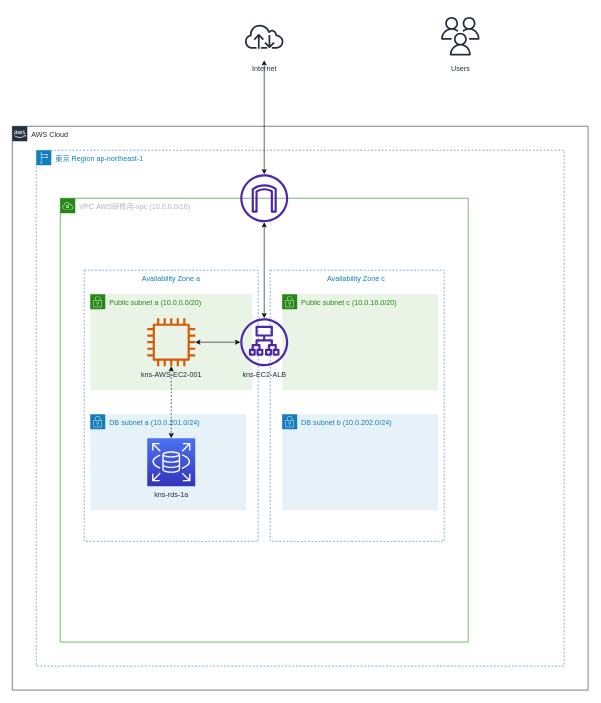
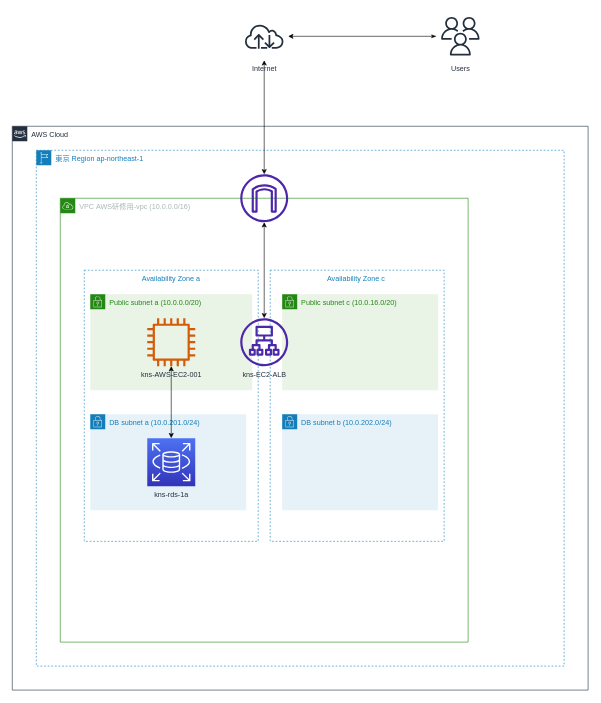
  <mxCell id="0" />
  <mxCell id="1" value="名称未設定レイヤ" style="" parent="0" />
  <mxCell id="2" value="AWS Cloud" style="points=[[0,0],[0.25,0],[0.5,0],[0.75,0],[1,0],[1,0.25],[1,0.5],[1,0.75],[1,1],[0.75,1],[0.5,1],[0.25,1],[0,1],[0,0.75],[0,0.5],[0,0.25]];outlineConnect=0;gradientColor=none;html=1;whiteSpace=wrap;fontSize=12;fontStyle=0;container=1;pointerEvents=0;collapsible=0;recursiveResize=0;shape=mxgraph.aws4.group;grIcon=mxgraph.aws4.group_aws_cloud_alt;strokeColor=#232F3E;fillColor=none;verticalAlign=top;align=left;spacingLeft=30;fontColor=#232F3E;dashed=0;" parent="1" vertex="1"><mxGeometry x="20" y="210" width="960" height="940" as="geometry" /></mxCell>
  <mxCell id="3" value="東京 Region ap-northeast-1" style="points=[[0,0],[0.25,0],[0.5,0],[0.75,0],[1,0],[1,0.25],[1,0.5],[1,0.75],[1,1],[0.75,1],[0.5,1],[0.25,1],[0,1],[0,0.75],[0,0.5],[0,0.25]];outlineConnect=0;gradientColor=none;html=1;whiteSpace=wrap;fontSize=12;fontStyle=0;container=1;pointerEvents=0;collapsible=0;recursiveResize=0;shape=mxgraph.aws4.group;grIcon=mxgraph.aws4.group_region;strokeColor=#147EBA;fillColor=none;verticalAlign=top;align=left;spacingLeft=30;fontColor=#147EBA;dashed=1;" parent="2" vertex="1"><mxGeometry x="40" y="40" width="880" height="860" as="geometry" /></mxCell>
  <mxCell id="4" value="Availability Zone a" style="fillColor=none;strokeColor=#147EBA;dashed=1;verticalAlign=top;fontStyle=0;fontColor=#147EBA;whiteSpace=wrap;html=1;" parent="3" vertex="1"><mxGeometry x="80" y="200" width="290" height="452" as="geometry" /></mxCell>
  <mxCell id="5" value="VPC&amp;nbsp;AWS研修用-vpc (10.0.0.0/16)" style="points=[[0,0],[0.25,0],[0.5,0],[0.75,0],[1,0],[1,0.25],[1,0.5],[1,0.75],[1,1],[0.75,1],[0.5,1],[0.25,1],[0,1],[0,0.75],[0,0.5],[0,0.25]];outlineConnect=0;gradientColor=none;html=1;whiteSpace=wrap;fontSize=12;fontStyle=0;container=0;pointerEvents=0;collapsible=0;recursiveResize=0;shape=mxgraph.aws4.group;grIcon=mxgraph.aws4.group_vpc;strokeColor=#248814;fillColor=none;verticalAlign=top;align=left;spacingLeft=30;fontColor=#AAB7B8;dashed=0;" parent="3" vertex="1"><mxGeometry x="40" y="80" width="680" height="740" as="geometry" /></mxCell>
  <mxCell id="6" style="edgeStyle=orthogonalEdgeStyle;rounded=0;orthogonalLoop=1;jettySize=auto;html=1;startArrow=classic;startFill=1;" parent="3" source="7" target="17" edge="1"><mxGeometry relative="1" as="geometry" /></mxCell>
  <mxCell id="7" value="" style="sketch=0;outlineConnect=0;fontColor=#232F3E;gradientColor=none;fillColor=#4D27AA;strokeColor=none;dashed=0;verticalLabelPosition=bottom;verticalAlign=top;align=center;html=1;fontSize=12;fontStyle=0;aspect=fixed;pointerEvents=1;shape=mxgraph.aws4.internet_gateway;" parent="3" vertex="1"><mxGeometry x="340" y="40" width="80" height="80" as="geometry" /></mxCell>
  <mxCell id="8" value="Availability Zone c&amp;nbsp;" style="fillColor=none;strokeColor=#147EBA;dashed=1;verticalAlign=top;fontStyle=0;fontColor=#147EBA;whiteSpace=wrap;html=1;" parent="3" vertex="1"><mxGeometry x="390" y="200" width="290" height="452" as="geometry" /></mxCell>
  <mxCell id="9" value="DB subnet a (10.0.201.0/24)" style="points=[[0,0],[0.25,0],[0.5,0],[0.75,0],[1,0],[1,0.25],[1,0.5],[1,0.75],[1,1],[0.75,1],[0.5,1],[0.25,1],[0,1],[0,0.75],[0,0.5],[0,0.25]];outlineConnect=0;gradientColor=none;html=1;whiteSpace=wrap;fontSize=12;fontStyle=0;container=1;pointerEvents=0;collapsible=0;recursiveResize=0;shape=mxgraph.aws4.group;grIcon=mxgraph.aws4.group_security_group;grStroke=0;strokeColor=#147EBA;fillColor=#E6F2F8;verticalAlign=top;align=left;spacingLeft=30;fontColor=#147EBA;dashed=0;" parent="3" vertex="1"><mxGeometry x="90" y="440" width="260" height="160" as="geometry" /></mxCell>
  <mxCell id="10" value="kns-rds-1a" style="sketch=0;points=[[0,0,0],[0.25,0,0],[0.5,0,0],[0.75,0,0],[1,0,0],[0,1,0],[0.25,1,0],[0.5,1,0],[0.75,1,0],[1,1,0],[0,0.25,0],[0,0.5,0],[0,0.75,0],[1,0.25,0],[1,0.5,0],[1,0.75,0]];outlineConnect=0;fontColor=#232F3E;gradientColor=#4D72F3;gradientDirection=north;fillColor=#3334B9;strokeColor=#ffffff;dashed=0;verticalLabelPosition=bottom;verticalAlign=top;align=center;html=1;fontSize=12;fontStyle=0;aspect=fixed;shape=mxgraph.aws4.resourceIcon;resIcon=mxgraph.aws4.rds;" parent="9" vertex="1"><mxGeometry x="95" y="40" width="80" height="80" as="geometry" /></mxCell>
  <mxCell id="11" value="DB subnet b (10.0.202.0/24)" style="points=[[0,0],[0.25,0],[0.5,0],[0.75,0],[1,0],[1,0.25],[1,0.5],[1,0.75],[1,1],[0.75,1],[0.5,1],[0.25,1],[0,1],[0,0.75],[0,0.5],[0,0.25]];outlineConnect=0;gradientColor=none;html=1;whiteSpace=wrap;fontSize=12;fontStyle=0;container=1;pointerEvents=0;collapsible=0;recursiveResize=0;shape=mxgraph.aws4.group;grIcon=mxgraph.aws4.group_security_group;grStroke=0;strokeColor=#147EBA;fillColor=#E6F2F8;verticalAlign=top;align=left;spacingLeft=30;fontColor=#147EBA;dashed=0;" parent="3" vertex="1"><mxGeometry x="410" y="440" width="260" height="160" as="geometry" /></mxCell>
  <mxCell id="12" value="Public subnet c (10.0.16.0/20)" style="points=[[0,0],[0.25,0],[0.5,0],[0.75,0],[1,0],[1,0.25],[1,0.5],[1,0.75],[1,1],[0.75,1],[0.5,1],[0.25,1],[0,1],[0,0.75],[0,0.5],[0,0.25]];outlineConnect=0;gradientColor=none;html=1;whiteSpace=wrap;fontSize=12;fontStyle=0;container=1;pointerEvents=0;collapsible=0;recursiveResize=0;shape=mxgraph.aws4.group;grIcon=mxgraph.aws4.group_security_group;grStroke=0;strokeColor=#248814;fillColor=#E9F3E6;verticalAlign=top;align=left;spacingLeft=30;fontColor=#248814;dashed=0;" parent="3" vertex="1"><mxGeometry x="410" y="240" width="260" height="160" as="geometry" /></mxCell>
  <mxCell id="13" value="Public subnet a (10.0.0.0/20)" style="points=[[0,0],[0.25,0],[0.5,0],[0.75,0],[1,0],[1,0.25],[1,0.5],[1,0.75],[1,1],[0.75,1],[0.5,1],[0.25,1],[0,1],[0,0.75],[0,0.5],[0,0.25]];outlineConnect=0;gradientColor=none;html=1;whiteSpace=wrap;fontSize=12;fontStyle=0;container=1;pointerEvents=0;collapsible=0;recursiveResize=0;shape=mxgraph.aws4.group;grIcon=mxgraph.aws4.group_security_group;grStroke=0;strokeColor=#248814;fillColor=#E9F3E6;verticalAlign=top;align=left;spacingLeft=30;fontColor=#248814;dashed=0;" parent="3" vertex="1"><mxGeometry x="90" y="240" width="270" height="160" as="geometry" /></mxCell>
- <mxCell id="14" style="edgeStyle=orthogonalEdgeStyle;rounded=0;orthogonalLoop=1;jettySize=auto;html=1;startArrow=classic;startFill=1;" parent="3" source="17" target="16" edge="1"><mxGeometry relative="1" as="geometry" /></mxCell>
- <mxCell id="15" style="edgeStyle=orthogonalEdgeStyle;rounded=0;orthogonalLoop=1;jettySize=auto;html=1;startArrow=classic;startFill=1;dashed=1;" parent="3" source="16" target="10" edge="1"><mxGeometry relative="1" as="geometry" /></mxCell>
+ <mxCell id="15" style="edgeStyle=orthogonalEdgeStyle;rounded=0;orthogonalLoop=1;jettySize=auto;html=1;startArrow=classic;startFill=1;" parent="3" source="16" target="10" edge="1"><mxGeometry relative="1" as="geometry" /></mxCell>
  <mxCell id="16" value="kns-AWS-EC2-001" style="sketch=0;outlineConnect=0;fontColor=#232F3E;gradientColor=none;fillColor=#D45B07;strokeColor=none;dashed=0;verticalLabelPosition=bottom;verticalAlign=top;align=center;html=1;fontSize=12;fontStyle=0;aspect=fixed;pointerEvents=1;shape=mxgraph.aws4.instance2;" parent="3" vertex="1"><mxGeometry x="185" y="280" width="80" height="80" as="geometry" /></mxCell>
  <mxCell id="17" value="kns-EC2-ALB" style="sketch=0;outlineConnect=0;fontColor=#232F3E;gradientColor=none;fillColor=#4D27AA;strokeColor=none;dashed=0;verticalLabelPosition=bottom;verticalAlign=top;align=center;html=1;fontSize=12;fontStyle=0;aspect=fixed;pointerEvents=1;shape=mxgraph.aws4.application_load_balancer;" parent="3" vertex="1"><mxGeometry x="340" y="280" width="80" height="80" as="geometry" /></mxCell>
  <mxCell id="18" style="edgeStyle=orthogonalEdgeStyle;rounded=0;orthogonalLoop=1;jettySize=auto;html=1;startArrow=classic;startFill=1;" parent="1" source="19" target="7" edge="1"><mxGeometry relative="1" as="geometry" /></mxCell>
  <mxCell id="19" value="Internet" style="sketch=0;outlineConnect=0;fontColor=#232F3E;gradientColor=none;strokeColor=#232F3E;fillColor=#ffffff;dashed=0;verticalLabelPosition=bottom;verticalAlign=top;align=center;html=1;fontSize=12;fontStyle=0;aspect=fixed;shape=mxgraph.aws4.resourceIcon;resIcon=mxgraph.aws4.internet;" parent="1" vertex="1"><mxGeometry x="400" y="20" width="80" height="80" as="geometry" /></mxCell>
+ <mxCell id="20" style="edgeStyle=orthogonalEdgeStyle;rounded=0;orthogonalLoop=1;jettySize=auto;html=1;startArrow=classicThin;startFill=1;" parent="1" source="21" target="19" edge="1"><mxGeometry relative="1" as="geometry" /></mxCell>
  <mxCell id="21" value="Users" style="sketch=0;outlineConnect=0;fontColor=#232F3E;gradientColor=none;strokeColor=#232F3E;fillColor=#ffffff;dashed=0;verticalLabelPosition=bottom;verticalAlign=top;align=center;html=1;fontSize=12;fontStyle=0;aspect=fixed;shape=mxgraph.aws4.resourceIcon;resIcon=mxgraph.aws4.users;" parent="1" vertex="1"><mxGeometry x="727" y="20" width="80" height="80" as="geometry" /></mxCell>
